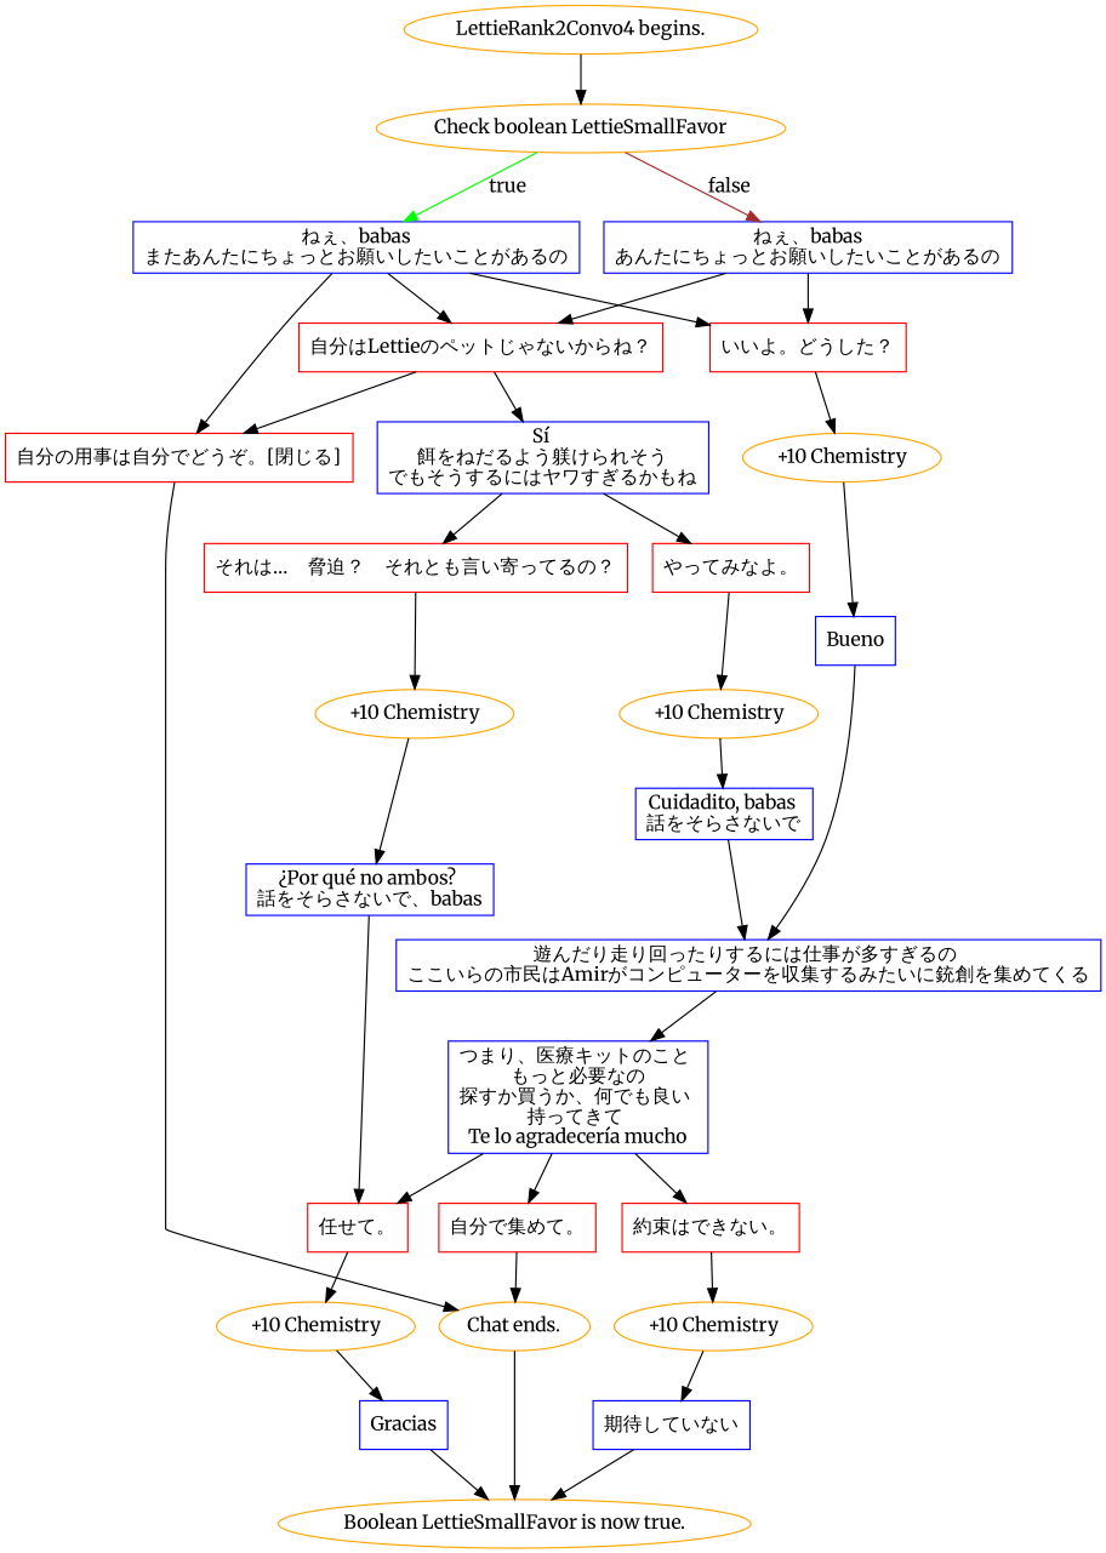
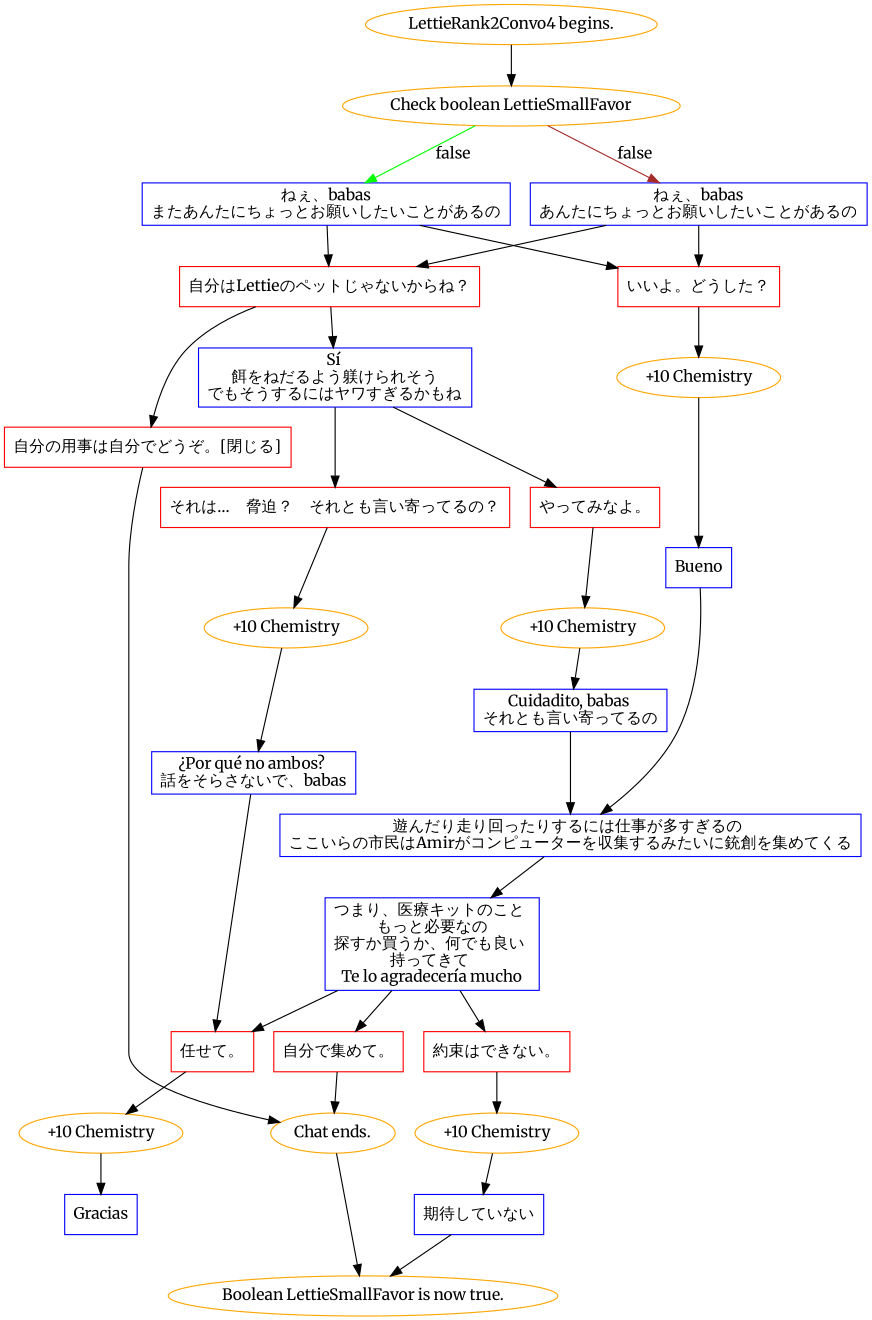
  digraph {
    fontname=Merriweather
    node [color=blue fontname=Merriweather shape=box]
    edge [fontname=Merriweather]
    "LettieRank2Convo4 begins." [color=orange shape=""]
    n2 [color=orange label="Check boolean LettieSmallFavor" shape=""]
    n3 [label="ねぇ、babas\nまたあんたにちょっとお願いしたいことがあるの"]
    n4 [label="ねぇ、babas\nあんたにちょっとお願いしたいことがあるの"]
    n5 [color=red label="いいよ。どうした？"]
    n6 [color=red label="自分はLettieのペットじゃないからね？"]
    n7 [color=red label="自分の用事は自分でどうぞ。[閉じる]"]
    n8 [color=orange label="+10 Chemistry" shape=""]
    n9 [label="Sí \n餌をねだるよう躾けられそう\nでもそうするにはヤワすぎるかもね"]
    "Chat ends." [color=orange shape=""]
    n11 [label=Bueno]
    n12 [color=red label="それは…　脅迫？　それとも言い寄ってるの？"]
    n13 [color=red label="やってみなよ。"]
    n14 [color=orange label="Boolean LettieSmallFavor is now true." shape=""]
    n15 [label="遊んだり走り回ったりするには仕事が多すぎるの \nここいらの市民はAmirがコンピューターを収集するみたいに銃創を集めてくる"]
    n16 [color=orange label="+10 Chemistry" shape=""]
    n17 [color=orange label="+10 Chemistry" shape=""]
    n18 [label="つまり、医療キットのこと \nもっと必要なの\n探すか買うか、何でも良い \n持ってきて \nTe lo agradecería mucho"]
    n19 [label="¿Por qué no ambos? \n話をそらさないで、babas"]
-   n20 [label="Cuidadito, babas \n話をそらさないで"]
+   n20 [label="Cuidadito, babas \nそれとも言い寄ってるの"]
    n21 [color=red label="任せて。"]
    n22 [color=red label="約束はできない。"]
    n23 [color=red label="自分で集めて。"]
    n24 [color=orange label="+10 Chemistry" shape=""]
    n25 [color=orange label="+10 Chemistry" shape=""]
    n26 [label=Gracias]
    n27 [label="期待していない"]
    "LettieRank2Convo4 begins." -> n2
-   n2 -> n3 [color=green label=true]
+   n2 -> n3 [color=green label=false]
    n2 -> n4 [color=brown label=false]
    n3 -> n5
    n3 -> n6
-   n3 -> n7
    n4 -> n5
    n4 -> n6
    n5 -> n8
    n6 -> n7
    n6 -> n9
    n7 -> "Chat ends."
    n8 -> n11
    n9 -> n12
    n9 -> n13
    "Chat ends." -> n14
    n11 -> n15
    n12 -> n16
    n13 -> n17
    n15 -> n18
    n16 -> n19
    n17 -> n20
    n18 -> n21
    n18 -> n22
    n18 -> n23
    n19 -> n21
    n20 -> n15
    n21 -> n24
    n22 -> n25
    n23 -> "Chat ends."
    n24 -> n26
    n25 -> n27
-   n26 -> n14
    n27 -> n14
  }
